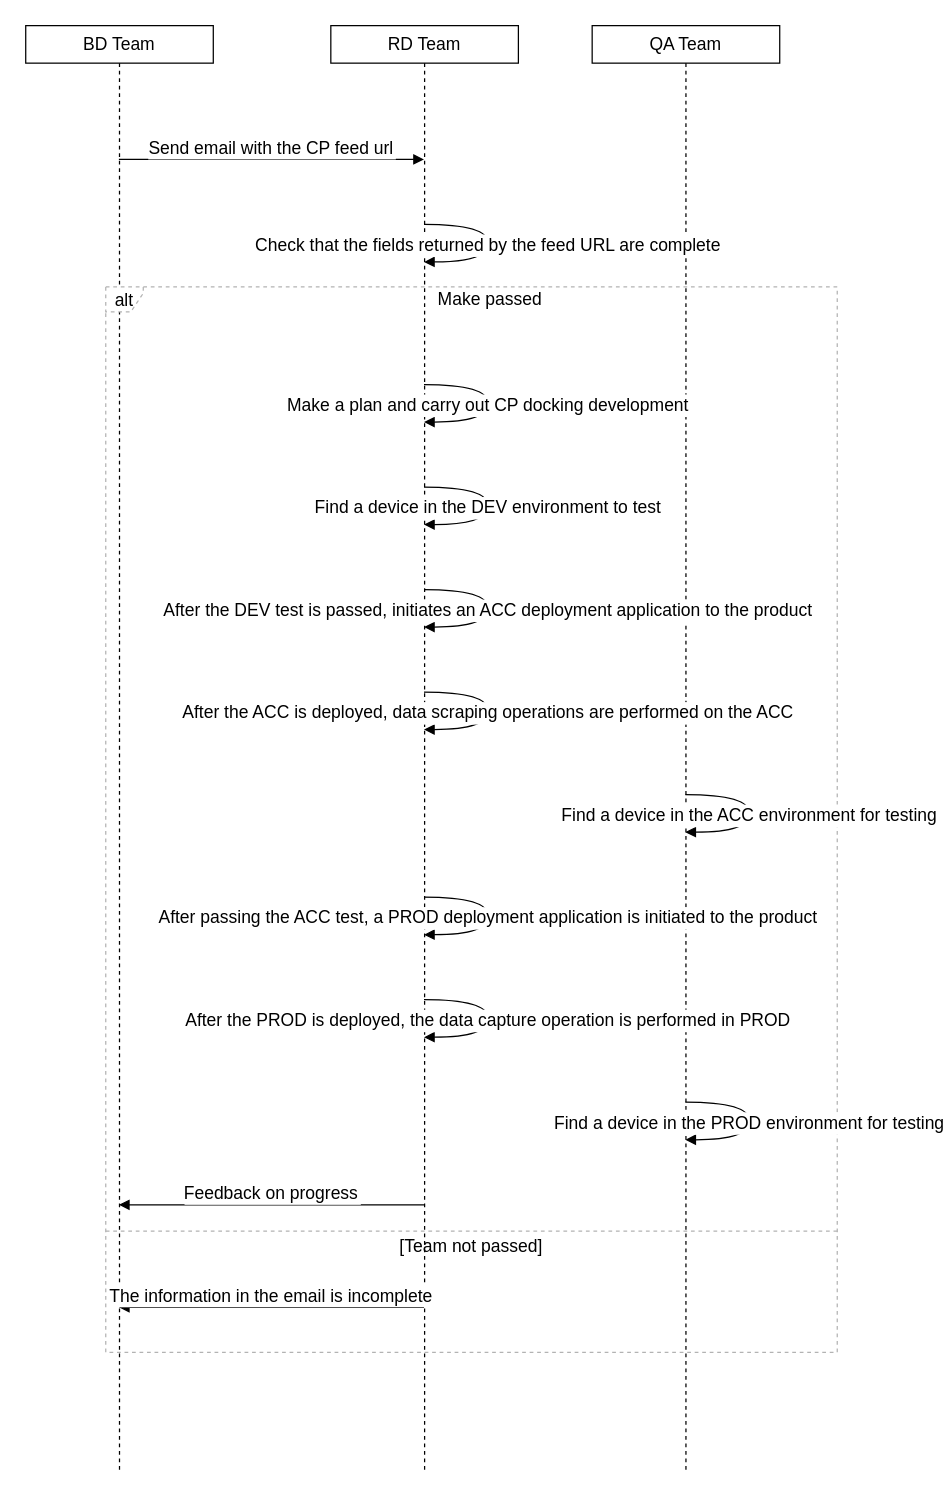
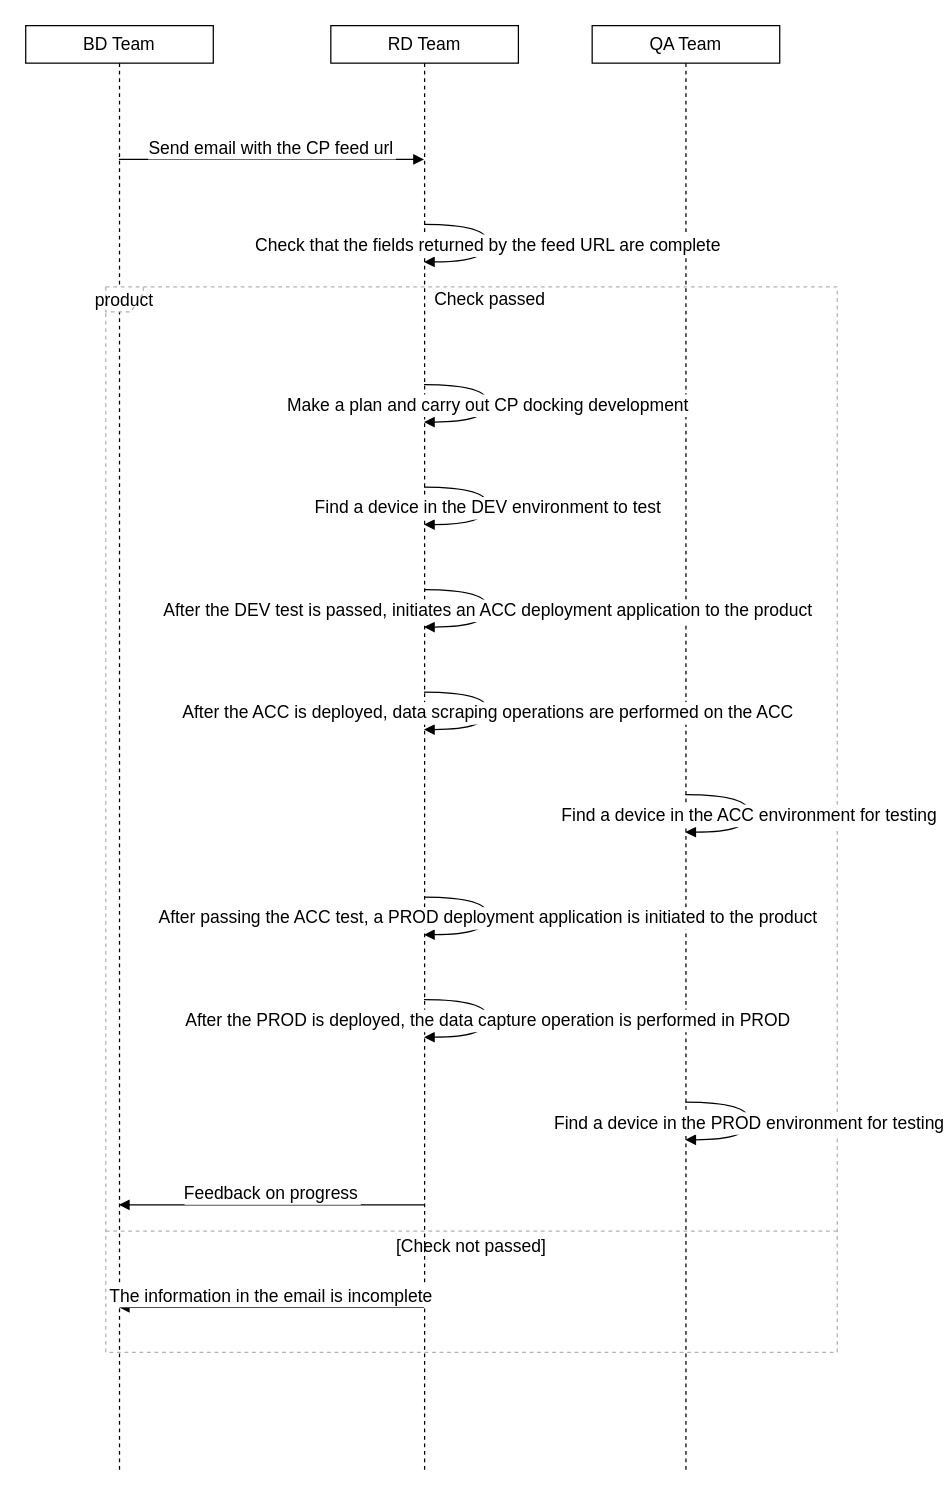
  <mxCell id="0" />
  <mxCell id="1" parent="0" />
  <mxCell id="2" value="BD Team" style="shape=umlLifeline;perimeter=lifelinePerimeter;whiteSpace=wrap;container=1;dropTarget=0;collapsible=0;recursiveResize=0;outlineConnect=0;portConstraint=eastwest;newEdgeStyle={&quot;edgeStyle&quot;:&quot;elbowEdgeStyle&quot;,&quot;elbow&quot;:&quot;vertical&quot;,&quot;curved&quot;:0,&quot;rounded&quot;:0};size=30;fontSize=14;spacing=1;" vertex="1" parent="1"><mxGeometry x="20" y="20" width="150" height="1156" as="geometry" /></mxCell>
  <mxCell id="3" value="RD Team" style="shape=umlLifeline;perimeter=lifelinePerimeter;whiteSpace=wrap;container=1;dropTarget=0;collapsible=0;recursiveResize=0;outlineConnect=0;portConstraint=eastwest;newEdgeStyle={&quot;edgeStyle&quot;:&quot;elbowEdgeStyle&quot;,&quot;elbow&quot;:&quot;vertical&quot;,&quot;curved&quot;:0,&quot;rounded&quot;:0};size=30;fontSize=14;spacing=1;" vertex="1" parent="1"><mxGeometry x="264" y="20" width="150" height="1156" as="geometry" /></mxCell>
  <mxCell id="4" value="QA Team" style="shape=umlLifeline;perimeter=lifelinePerimeter;whiteSpace=wrap;container=1;dropTarget=0;collapsible=0;recursiveResize=0;outlineConnect=0;portConstraint=eastwest;newEdgeStyle={&quot;edgeStyle&quot;:&quot;elbowEdgeStyle&quot;,&quot;elbow&quot;:&quot;vertical&quot;,&quot;curved&quot;:0,&quot;rounded&quot;:0};size=30;fontSize=14;spacing=1;" vertex="1" parent="1"><mxGeometry x="473" y="20" width="150" height="1156" as="geometry" /></mxCell>
- <mxCell id="5" value="alt" style="shape=umlFrame;dashed=1;pointerEvents=0;dropTarget=0;strokeColor=#B3B3B3;height=20;width=30;fontSize=14;spacing=1;" vertex="1" parent="1"><mxGeometry x="84" y="229" width="585" height="852" as="geometry" /></mxCell>
- <mxCell id="6" value="Make passed" style="text;strokeColor=none;fillColor=none;align=center;verticalAlign=middle;whiteSpace=wrap;fontSize=14;spacing=1;" vertex="1" parent="5"><mxGeometry x="30" width="555" height="20" as="geometry" /></mxCell>
- <mxCell id="7" value="[Team not passed]" style="shape=line;dashed=1;whiteSpace=wrap;verticalAlign=top;labelPosition=center;verticalLabelPosition=middle;align=center;strokeColor=#B3B3B3;fontSize=14;spacing=1;" vertex="1" parent="5"><mxGeometry y="753" width="585" height="4" as="geometry" /></mxCell>
+ <mxCell id="5" value="product" style="shape=umlFrame;dashed=1;pointerEvents=0;dropTarget=0;strokeColor=#B3B3B3;height=20;width=30;fontSize=14;spacing=1;" vertex="1" parent="1"><mxGeometry x="84" y="229" width="585" height="852" as="geometry" /></mxCell>
+ <mxCell id="6" value="Check passed" style="text;strokeColor=none;fillColor=none;align=center;verticalAlign=middle;whiteSpace=wrap;fontSize=14;spacing=1;" vertex="1" parent="5"><mxGeometry x="30" width="555" height="20" as="geometry" /></mxCell>
+ <mxCell id="7" value="[Check not passed]" style="shape=line;dashed=1;whiteSpace=wrap;verticalAlign=top;labelPosition=center;verticalLabelPosition=middle;align=center;strokeColor=#B3B3B3;fontSize=14;spacing=1;" vertex="1" parent="5"><mxGeometry y="753" width="585" height="4" as="geometry" /></mxCell>
  <mxCell id="8" value="Send email with the CP feed url" style="verticalAlign=bottom;edgeStyle=elbowEdgeStyle;elbow=vertical;curved=0;rounded=0;endArrow=block;fontSize=14;spacing=1;" edge="1" parent="1" source="2" target="3"><mxGeometry relative="1" as="geometry"><Array as="points"><mxPoint x="226" y="127" /></Array></mxGeometry></mxCell>
  <mxCell id="9" value="Check that the fields returned by the feed URL are complete" style="curved=1;endArrow=block;rounded=0;fontSize=14;spacing=1;" edge="1" parent="1" source="3" target="3"><mxGeometry relative="1" as="geometry"><Array as="points"><mxPoint x="390" y="179" /><mxPoint x="390" y="209" /></Array></mxGeometry></mxCell>
  <mxCell id="10" value="Make a plan and carry out CP docking development" style="curved=1;endArrow=block;rounded=0;fontSize=14;spacing=1;" edge="1" parent="1" source="3" target="3"><mxGeometry relative="1" as="geometry"><Array as="points"><mxPoint x="390" y="307" /><mxPoint x="390" y="337" /></Array></mxGeometry></mxCell>
  <mxCell id="11" value="Find a device in the DEV environment to test" style="curved=1;endArrow=block;rounded=0;fontSize=14;spacing=1;" edge="1" parent="1" source="3" target="3"><mxGeometry relative="1" as="geometry"><Array as="points"><mxPoint x="390" y="389" /><mxPoint x="390" y="419" /></Array></mxGeometry></mxCell>
  <mxCell id="12" value="After the DEV test is passed, initiates an ACC deployment application to the product" style="curved=1;endArrow=block;rounded=0;fontSize=14;spacing=1;" edge="1" parent="1" source="3" target="3"><mxGeometry relative="1" as="geometry"><Array as="points"><mxPoint x="390" y="471" /><mxPoint x="390" y="501" /></Array></mxGeometry></mxCell>
  <mxCell id="13" value="After the ACC is deployed, data scraping operations are performed on the ACC" style="curved=1;endArrow=block;rounded=0;fontSize=14;spacing=1;" edge="1" parent="1" source="3" target="3"><mxGeometry relative="1" as="geometry"><Array as="points"><mxPoint x="390" y="553" /><mxPoint x="390" y="583" /></Array></mxGeometry></mxCell>
  <mxCell id="14" value="Find a device in the ACC environment for testing" style="curved=1;endArrow=block;rounded=0;fontSize=14;spacing=1;" edge="1" parent="1" source="4" target="4"><mxGeometry relative="1" as="geometry"><Array as="points"><mxPoint x="599" y="635" /><mxPoint x="599" y="665" /></Array></mxGeometry></mxCell>
  <mxCell id="15" value="After passing the ACC test, a PROD deployment application is initiated to the product" style="curved=1;endArrow=block;rounded=0;fontSize=14;spacing=1;" edge="1" parent="1" source="3" target="3"><mxGeometry relative="1" as="geometry"><Array as="points"><mxPoint x="390" y="717" /><mxPoint x="390" y="747" /></Array></mxGeometry></mxCell>
  <mxCell id="16" value="After the PROD is deployed, the data capture operation is performed in PROD" style="curved=1;endArrow=block;rounded=0;fontSize=14;spacing=1;" edge="1" parent="1" source="3" target="3"><mxGeometry relative="1" as="geometry"><Array as="points"><mxPoint x="390" y="799" /><mxPoint x="390" y="829" /></Array></mxGeometry></mxCell>
  <mxCell id="17" value="Find a device in the PROD environment for testing" style="curved=1;endArrow=block;rounded=0;fontSize=14;spacing=1;" edge="1" parent="1" source="4" target="4"><mxGeometry relative="1" as="geometry"><Array as="points"><mxPoint x="599" y="881" /><mxPoint x="599" y="911" /></Array></mxGeometry></mxCell>
  <mxCell id="18" value="Feedback on progress" style="verticalAlign=bottom;edgeStyle=elbowEdgeStyle;elbow=vertical;curved=0;rounded=0;endArrow=block;fontSize=14;spacing=1;" edge="1" parent="1" source="3" target="2"><mxGeometry relative="1" as="geometry"><Array as="points"><mxPoint x="229" y="963" /></Array></mxGeometry></mxCell>
  <mxCell id="19" value="The information in the email is incomplete" style="verticalAlign=bottom;edgeStyle=elbowEdgeStyle;elbow=vertical;curved=0;rounded=0;endArrow=block;fontSize=14;spacing=1;" edge="1" parent="1"><mxGeometry relative="1" as="geometry"><Array as="points"><mxPoint x="229" y="1045" /></Array><mxPoint x="338.5" y="1045" as="sourcePoint" /><mxPoint x="94.5" y="1045" as="targetPoint" /></mxGeometry></mxCell>
